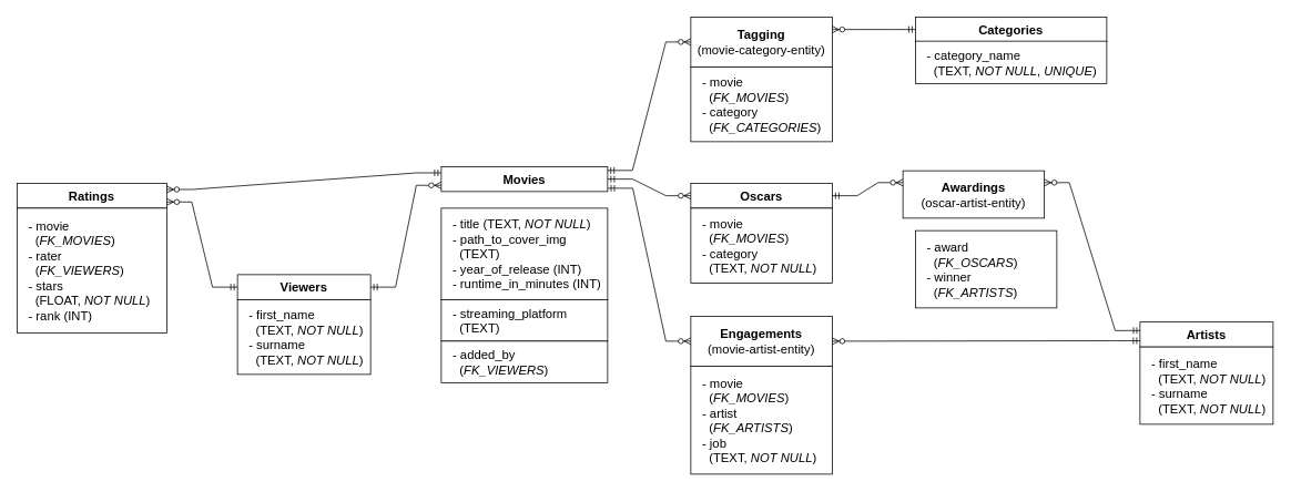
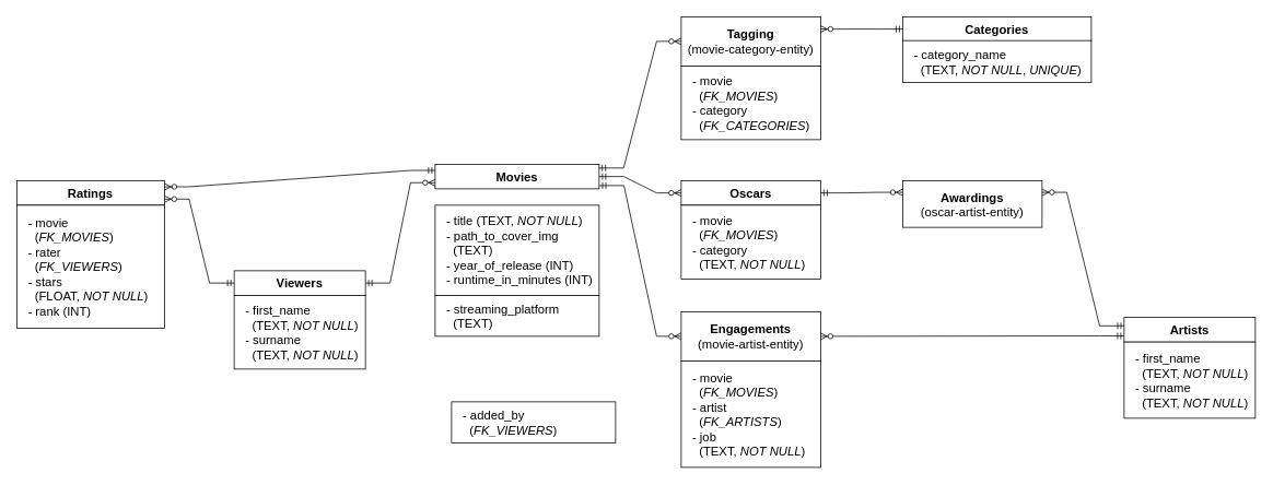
  <mxCell id="0" />
  <mxCell id="1" parent="0" />
  <mxCell id="2" value="&lt;font style=&quot;font-size: 15px;&quot;&gt;&lt;b&gt;Movies&lt;/b&gt;&lt;/font&gt;" style="rounded=0;whiteSpace=wrap;html=1;" parent="1" vertex="1"><mxGeometry x="530" y="200" width="200" height="30" as="geometry" /></mxCell>
  <mxCell id="3" value="&lt;font style=&quot;font-size: 15px;&quot;&gt;- title (TEXT, &lt;i&gt;NOT NULL&lt;/i&gt;)&lt;/font&gt;&lt;div&gt;&lt;font style=&quot;font-size: 15px;&quot;&gt;- path_to_cover_img&lt;/font&gt;&lt;/div&gt;&lt;div&gt;&lt;font style=&quot;font-size: 15px;&quot;&gt;&amp;nbsp; (TEXT)&lt;br&gt;&lt;/font&gt;&lt;div&gt;&lt;font style=&quot;font-size: 15px;&quot;&gt;- year_of_release (INT)&lt;/font&gt;&lt;/div&gt;&lt;div&gt;&lt;font style=&quot;font-size: 15px;&quot;&gt;- runtime_in_minutes (&lt;/font&gt;&lt;span style=&quot;font-size: 15px; background-color: transparent; color: light-dark(rgb(0, 0, 0), rgb(255, 255, 255));&quot;&gt;INT)&lt;/span&gt;&lt;/div&gt;&lt;/div&gt;" style="rounded=0;whiteSpace=wrap;html=1;align=left;spacingLeft=12;" parent="1" vertex="1"><mxGeometry x="530" y="250" width="200" height="110" as="geometry" /></mxCell>
  <mxCell id="4" value="&lt;span style=&quot;font-size: 15px;&quot;&gt;- streaming_platform&lt;/span&gt;&lt;div&gt;&lt;span style=&quot;font-size: 15px;&quot;&gt;&amp;nbsp; (TEXT)&lt;/span&gt;&lt;/div&gt;" style="rounded=0;whiteSpace=wrap;html=1;align=left;spacingLeft=12;" parent="1" vertex="1"><mxGeometry x="530" y="360" width="200" height="50" as="geometry" /></mxCell>
- <mxCell id="5" value="&lt;span style=&quot;font-size: 15px;&quot;&gt;- added_by&lt;/span&gt;&lt;div&gt;&lt;span style=&quot;font-size: 15px;&quot;&gt;&amp;nbsp; (&lt;i&gt;FK_VIEWERS&lt;/i&gt;)&lt;/span&gt;&lt;/div&gt;" style="rounded=0;whiteSpace=wrap;html=1;align=left;spacingLeft=12;" parent="1" vertex="1"><mxGeometry x="530" y="410" width="200" height="50" as="geometry" /></mxCell>
+ <mxCell id="5" value="&lt;span style=&quot;font-size: 15px;&quot;&gt;- added_by&lt;/span&gt;&lt;div&gt;&lt;span style=&quot;font-size: 15px;&quot;&gt;&amp;nbsp; (&lt;i&gt;FK_VIEWERS&lt;/i&gt;)&lt;/span&gt;&lt;/div&gt;" style="rounded=0;whiteSpace=wrap;html=1;align=left;spacingLeft=12;" parent="1" vertex="1"><mxGeometry x="550" y="490" width="200" height="50" as="geometry" /></mxCell>
  <mxCell id="6" value="&lt;font style=&quot;font-size: 15px;&quot;&gt;&lt;b&gt;Ratings&lt;/b&gt;&lt;/font&gt;" style="rounded=0;whiteSpace=wrap;html=1;" parent="1" vertex="1"><mxGeometry x="20" y="220" width="180" height="30" as="geometry" /></mxCell>
  <mxCell id="7" value="&lt;span style=&quot;font-size: 15px;&quot;&gt;- movie&lt;/span&gt;&lt;div&gt;&lt;span style=&quot;font-size: 15px;&quot;&gt;&amp;nbsp; (&lt;i&gt;FK_MOVIES&lt;/i&gt;)&lt;/span&gt;&lt;div&gt;&lt;span style=&quot;font-size: 15px;&quot;&gt;- rater&lt;/span&gt;&lt;/div&gt;&lt;div&gt;&lt;span style=&quot;font-size: 15px;&quot;&gt;&amp;nbsp; (&lt;i&gt;FK_VIEWERS&lt;/i&gt;)&lt;/span&gt;&lt;/div&gt;&lt;div&gt;&lt;span style=&quot;font-size: 15px;&quot;&gt;- stars&lt;/span&gt;&lt;/div&gt;&lt;div&gt;&lt;span style=&quot;font-size: 15px;&quot;&gt;&amp;nbsp; (FLOAT, &lt;i&gt;NOT NULL&lt;/i&gt;)&lt;/span&gt;&lt;/div&gt;&lt;div&gt;&lt;span style=&quot;font-size: 15px;&quot;&gt;- rank (INT)&lt;/span&gt;&lt;/div&gt;&lt;/div&gt;" style="rounded=0;whiteSpace=wrap;html=1;align=left;spacingLeft=12;" parent="1" vertex="1"><mxGeometry x="20" y="250" width="180" height="150" as="geometry" /></mxCell>
  <mxCell id="8" value="" style="edgeStyle=entityRelationEdgeStyle;fontSize=12;html=1;endArrow=ERzeroToMany;startArrow=ERmandOne;rounded=0;exitX=0;exitY=0.25;exitDx=0;exitDy=0;entryX=1;entryY=0.25;entryDx=0;entryDy=0;" parent="1" source="2" target="6" edge="1"><mxGeometry width="100" height="100" relative="1" as="geometry"><mxPoint x="750" y="610" as="sourcePoint" /><mxPoint x="850" y="510" as="targetPoint" /></mxGeometry></mxCell>
  <mxCell id="9" value="&lt;font style=&quot;font-size: 15px;&quot;&gt;&lt;b&gt;Oscars&lt;/b&gt;&lt;/font&gt;" style="rounded=0;whiteSpace=wrap;html=1;" parent="1" vertex="1"><mxGeometry x="830" y="220" width="170" height="30" as="geometry" /></mxCell>
  <mxCell id="10" value="&lt;div&gt;&lt;span style=&quot;font-size: 15px;&quot;&gt;- movie&lt;/span&gt;&lt;/div&gt;&lt;div&gt;&lt;span style=&quot;font-size: 15px;&quot;&gt;&amp;nbsp; (&lt;i&gt;FK_MOVIES&lt;/i&gt;)&lt;/span&gt;&lt;/div&gt;&lt;div&gt;&lt;div&gt;&lt;div&gt;&lt;span style=&quot;font-size: 15px;&quot;&gt;- category&lt;/span&gt;&lt;/div&gt;&lt;div&gt;&lt;span style=&quot;font-size: 15px;&quot;&gt;&amp;nbsp; (TEXT, &lt;i&gt;NOT NULL&lt;/i&gt;)&lt;/span&gt;&lt;/div&gt;&lt;/div&gt;&lt;/div&gt;" style="rounded=0;whiteSpace=wrap;html=1;align=left;spacingLeft=12;" parent="1" vertex="1"><mxGeometry x="830" y="250" width="170" height="90" as="geometry" /></mxCell>
  <mxCell id="11" value="" style="edgeStyle=entityRelationEdgeStyle;fontSize=12;html=1;endArrow=ERzeroToMany;startArrow=ERmandOne;rounded=0;entryX=0;entryY=0.5;entryDx=0;entryDy=0;exitX=1;exitY=0.5;exitDx=0;exitDy=0;" parent="1" source="2" target="9" edge="1"><mxGeometry width="100" height="100" relative="1" as="geometry"><mxPoint x="720" y="380" as="sourcePoint" /><mxPoint x="820" y="280" as="targetPoint" /></mxGeometry></mxCell>
  <mxCell id="12" value="&lt;font style=&quot;font-size: 15px;&quot;&gt;&lt;b&gt;Artists&lt;/b&gt;&lt;/font&gt;" style="rounded=0;whiteSpace=wrap;html=1;" parent="1" vertex="1"><mxGeometry x="1370" y="387" width="160" height="30" as="geometry" /></mxCell>
  <mxCell id="13" value="&lt;span style=&quot;font-size: 15px;&quot;&gt;- first_name&amp;nbsp;&lt;/span&gt;&lt;div&gt;&lt;span style=&quot;font-size: 15px;&quot;&gt;&amp;nbsp; (TEXT, &lt;i&gt;NOT NULL&lt;/i&gt;)&lt;/span&gt;&lt;div&gt;&lt;span style=&quot;font-size: 15px;&quot;&gt;- surname&amp;nbsp;&lt;/span&gt;&lt;/div&gt;&lt;div&gt;&lt;span style=&quot;font-size: 15px;&quot;&gt;&amp;nbsp; (TEXT, &lt;i&gt;NOT NULL&lt;/i&gt;)&lt;/span&gt;&lt;/div&gt;&lt;/div&gt;" style="rounded=0;whiteSpace=wrap;html=1;align=left;spacingLeft=12;" parent="1" vertex="1"><mxGeometry x="1370" y="417" width="160" height="93" as="geometry" /></mxCell>
  <mxCell id="14" value="&lt;font style=&quot;font-size: 15px;&quot;&gt;&lt;b&gt;Viewers&lt;/b&gt;&lt;/font&gt;" style="rounded=0;whiteSpace=wrap;html=1;" parent="1" vertex="1"><mxGeometry x="285" y="330" width="160" height="30" as="geometry" /></mxCell>
  <mxCell id="15" value="&lt;span style=&quot;font-size: 15px;&quot;&gt;- first_name&amp;nbsp;&lt;/span&gt;&lt;div&gt;&lt;span style=&quot;font-size: 15px;&quot;&gt;&amp;nbsp; (TEXT, &lt;i&gt;NOT NULL&lt;/i&gt;)&lt;/span&gt;&lt;div&gt;&lt;span style=&quot;font-size: 15px;&quot;&gt;- surname&amp;nbsp;&lt;/span&gt;&lt;/div&gt;&lt;div&gt;&lt;span style=&quot;font-size: 15px;&quot;&gt;&amp;nbsp; (TEXT, &lt;i&gt;NOT NULL&lt;/i&gt;)&lt;/span&gt;&lt;/div&gt;&lt;/div&gt;" style="rounded=0;whiteSpace=wrap;html=1;align=left;spacingLeft=12;" parent="1" vertex="1"><mxGeometry x="285" y="360" width="160" height="90" as="geometry" /></mxCell>
  <mxCell id="16" value="" style="edgeStyle=entityRelationEdgeStyle;fontSize=12;html=1;endArrow=ERzeroToMany;startArrow=ERmandOne;rounded=0;exitX=1;exitY=0.5;exitDx=0;exitDy=0;entryX=0;entryY=0.75;entryDx=0;entryDy=0;" parent="1" source="14" target="2" edge="1"><mxGeometry width="100" height="100" relative="1" as="geometry"><mxPoint x="430" y="660" as="sourcePoint" /><mxPoint x="530" y="560" as="targetPoint" /></mxGeometry></mxCell>
  <mxCell id="17" value="" style="edgeStyle=entityRelationEdgeStyle;fontSize=12;html=1;endArrow=ERzeroToMany;startArrow=ERmandOne;rounded=0;exitX=0;exitY=0.5;exitDx=0;exitDy=0;entryX=1;entryY=0.75;entryDx=0;entryDy=0;" parent="1" source="14" target="6" edge="1"><mxGeometry width="100" height="100" relative="1" as="geometry"><mxPoint x="230" y="650" as="sourcePoint" /><mxPoint x="330" y="550" as="targetPoint" /></mxGeometry></mxCell>
  <mxCell id="18" value="&lt;font style=&quot;font-size: 15px;&quot;&gt;&lt;b&gt;Engagements&lt;/b&gt;&lt;/font&gt;&lt;div&gt;&lt;font style=&quot;font-size: 15px;&quot;&gt;(movie-artist-entity)&lt;/font&gt;&lt;/div&gt;" style="rounded=0;whiteSpace=wrap;html=1;" parent="1" vertex="1"><mxGeometry x="830" y="380" width="170" height="60" as="geometry" /></mxCell>
  <mxCell id="19" value="&lt;div&gt;&lt;span style=&quot;font-size: 15px;&quot;&gt;- movie&lt;/span&gt;&lt;/div&gt;&lt;div&gt;&lt;span style=&quot;font-size: 15px;&quot;&gt;&amp;nbsp; (&lt;i&gt;FK_MOVIES&lt;/i&gt;)&lt;/span&gt;&lt;/div&gt;&lt;span style=&quot;font-size: 15px;&quot;&gt;- artist&lt;/span&gt;&lt;div&gt;&lt;span style=&quot;font-size: 15px; background-color: transparent; color: light-dark(rgb(0, 0, 0), rgb(255, 255, 255));&quot;&gt;&amp;nbsp; (&lt;/span&gt;&lt;i style=&quot;font-size: 15px; background-color: transparent; color: light-dark(rgb(0, 0, 0), rgb(255, 255, 255));&quot;&gt;FK_ARTISTS&lt;/i&gt;&lt;span style=&quot;font-size: 15px; background-color: transparent; color: light-dark(rgb(0, 0, 0), rgb(255, 255, 255));&quot;&gt;)&lt;/span&gt;&lt;div&gt;&lt;div&gt;&lt;span style=&quot;font-size: 15px;&quot;&gt;- job&amp;nbsp;&lt;/span&gt;&lt;/div&gt;&lt;div&gt;&lt;span style=&quot;font-size: 15px;&quot;&gt;&amp;nbsp; (TEXT, &lt;i&gt;NOT NULL&lt;/i&gt;)&lt;/span&gt;&lt;/div&gt;&lt;/div&gt;&lt;/div&gt;" style="rounded=0;whiteSpace=wrap;html=1;align=left;spacingLeft=12;" parent="1" vertex="1"><mxGeometry x="830" y="440" width="170" height="130" as="geometry" /></mxCell>
  <mxCell id="20" value="" style="edgeStyle=entityRelationEdgeStyle;fontSize=12;html=1;endArrow=ERzeroToMany;startArrow=ERmandOne;rounded=0;entryX=0;entryY=0.5;entryDx=0;entryDy=0;exitX=1.001;exitY=0.867;exitDx=0;exitDy=0;exitPerimeter=0;" parent="1" source="2" target="18" edge="1"><mxGeometry width="100" height="100" relative="1" as="geometry"><mxPoint x="740" y="370" as="sourcePoint" /><mxPoint x="790" y="330" as="targetPoint" /></mxGeometry></mxCell>
- <mxCell id="21" value="&lt;font style=&quot;font-size: 15px;&quot;&gt;&lt;b&gt;Awardings&lt;/b&gt;&lt;/font&gt;&lt;div&gt;&lt;font style=&quot;font-size: 15px;&quot;&gt;(oscar-artist-entity)&lt;/font&gt;&lt;/div&gt;" style="rounded=0;whiteSpace=wrap;html=1;" parent="1" vertex="1"><mxGeometry x="1085" y="205" width="170" height="57" as="geometry" /></mxCell>
- <mxCell id="22" value="&lt;font style=&quot;font-size: 15px;&quot;&gt;- award&amp;nbsp;&lt;/font&gt;&lt;div&gt;&lt;font style=&quot;font-size: 15px;&quot;&gt;&amp;nbsp; (&lt;i&gt;FK_OSCARS&lt;/i&gt;)&lt;/font&gt;&lt;div&gt;&lt;font style=&quot;font-size: 15px;&quot;&gt;- winner&lt;/font&gt;&lt;/div&gt;&lt;div&gt;&lt;font style=&quot;font-size: 15px;&quot;&gt;&amp;nbsp; (&lt;i&gt;FK_ARTISTS&lt;/i&gt;)&lt;/font&gt;&lt;/div&gt;&lt;/div&gt;" style="rounded=0;whiteSpace=wrap;html=1;align=left;spacingLeft=12;" parent="1" vertex="1"><mxGeometry x="1100" y="277" width="170" height="93" as="geometry" /></mxCell>
+ <mxCell id="21" value="&lt;font style=&quot;font-size: 15px;&quot;&gt;&lt;b&gt;Awardings&lt;/b&gt;&lt;/font&gt;&lt;div&gt;&lt;font style=&quot;font-size: 15px;&quot;&gt;(oscar-artist-entity)&lt;/font&gt;&lt;/div&gt;" style="rounded=0;whiteSpace=wrap;html=1;" parent="1" vertex="1"><mxGeometry x="1100" y="220" width="170" height="57" as="geometry" /></mxCell>
  <mxCell id="23" value="" style="edgeStyle=entityRelationEdgeStyle;fontSize=12;html=1;endArrow=ERzeroToMany;startArrow=ERmandOne;rounded=0;exitX=1;exitY=0.5;exitDx=0;exitDy=0;entryX=0;entryY=0.25;entryDx=0;entryDy=0;" parent="1" source="9" target="21" edge="1"><mxGeometry width="100" height="100" relative="1" as="geometry"><mxPoint x="1070" y="220" as="sourcePoint" /><mxPoint x="1170" y="120" as="targetPoint" /></mxGeometry></mxCell>
  <mxCell id="24" value="" style="edgeStyle=entityRelationEdgeStyle;fontSize=12;html=1;endArrow=ERzeroToMany;startArrow=ERmandOne;rounded=0;entryX=1;entryY=0.5;entryDx=0;entryDy=0;exitX=0;exitY=0.75;exitDx=0;exitDy=0;" parent="1" source="12" target="18" edge="1"><mxGeometry width="100" height="100" relative="1" as="geometry"><mxPoint x="1180" y="530" as="sourcePoint" /><mxPoint x="1280" y="430" as="targetPoint" /></mxGeometry></mxCell>
  <mxCell id="25" value="" style="edgeStyle=entityRelationEdgeStyle;fontSize=12;html=1;endArrow=ERzeroToMany;startArrow=ERmandOne;rounded=0;entryX=1;entryY=0.25;entryDx=0;entryDy=0;exitX=0.001;exitY=0.342;exitDx=0;exitDy=0;exitPerimeter=0;" parent="1" source="12" target="21" edge="1"><mxGeometry width="100" height="100" relative="1" as="geometry"><mxPoint x="1390" y="340" as="sourcePoint" /><mxPoint x="1460" y="210" as="targetPoint" /></mxGeometry></mxCell>
  <mxCell id="26" value="&lt;font style=&quot;font-size: 15px;&quot;&gt;&lt;b&gt;Tagging&lt;/b&gt;&lt;/font&gt;&lt;div&gt;&lt;font style=&quot;font-size: 15px;&quot;&gt;(movie-category-entity)&lt;/font&gt;&lt;/div&gt;" style="rounded=0;whiteSpace=wrap;html=1;" vertex="1" parent="1"><mxGeometry x="830" y="20" width="170" height="60" as="geometry" /></mxCell>
  <mxCell id="27" value="&lt;div&gt;&lt;span style=&quot;font-size: 15px;&quot;&gt;- movie&lt;/span&gt;&lt;/div&gt;&lt;div&gt;&lt;span style=&quot;font-size: 15px;&quot;&gt;&amp;nbsp; (&lt;i&gt;FK_MOVIES&lt;/i&gt;)&lt;/span&gt;&lt;/div&gt;&lt;div&gt;&lt;div&gt;&lt;div&gt;&lt;span style=&quot;font-size: 15px;&quot;&gt;- category&amp;nbsp;&lt;/span&gt;&lt;/div&gt;&lt;div&gt;&lt;span style=&quot;font-size: 15px;&quot;&gt;&amp;nbsp; (&lt;i&gt;FK_CATEGORIES&lt;/i&gt;)&lt;/span&gt;&lt;/div&gt;&lt;/div&gt;&lt;/div&gt;" style="rounded=0;whiteSpace=wrap;html=1;align=left;spacingLeft=12;" vertex="1" parent="1"><mxGeometry x="830" y="80" width="170" height="90" as="geometry" /></mxCell>
  <mxCell id="28" value="" style="edgeStyle=entityRelationEdgeStyle;fontSize=12;html=1;endArrow=ERzeroToMany;startArrow=ERmandOne;rounded=0;entryX=0;entryY=0.5;entryDx=0;entryDy=0;exitX=0.999;exitY=0.153;exitDx=0;exitDy=0;exitPerimeter=0;" edge="1" parent="1" source="2" target="26"><mxGeometry width="100" height="100" relative="1" as="geometry"><mxPoint x="700" y="180" as="sourcePoint" /><mxPoint x="800" y="80" as="targetPoint" /></mxGeometry></mxCell>
  <mxCell id="29" value="&lt;font style=&quot;font-size: 15px;&quot;&gt;&lt;b&gt;Categories&lt;/b&gt;&lt;/font&gt;" style="rounded=0;whiteSpace=wrap;html=1;" vertex="1" parent="1"><mxGeometry x="1100" y="20" width="230" height="30" as="geometry" /></mxCell>
  <mxCell id="30" value="&lt;span style=&quot;font-size: 15px;&quot;&gt;- category_name&lt;/span&gt;&lt;div&gt;&lt;span style=&quot;font-size: 15px;&quot;&gt;&amp;nbsp; (TEXT, &lt;i&gt;NOT NULL&lt;/i&gt;,&amp;nbsp;&lt;/span&gt;&lt;span style=&quot;font-size: 15px; background-color: transparent; color: light-dark(rgb(0, 0, 0), rgb(255, 255, 255));&quot;&gt;&lt;i&gt;UNIQUE&lt;/i&gt;)&lt;/span&gt;&lt;/div&gt;" style="rounded=0;whiteSpace=wrap;html=1;align=left;spacingLeft=12;" vertex="1" parent="1"><mxGeometry x="1100" y="49" width="230" height="51" as="geometry" /></mxCell>
  <mxCell id="31" value="" style="edgeStyle=entityRelationEdgeStyle;fontSize=12;html=1;endArrow=ERzeroToMany;startArrow=ERmandOne;rounded=0;exitX=0;exitY=0.5;exitDx=0;exitDy=0;entryX=1;entryY=0.25;entryDx=0;entryDy=0;" edge="1" parent="1" source="29" target="26"><mxGeometry width="100" height="100" relative="1" as="geometry"><mxPoint x="1060" y="30" as="sourcePoint" /><mxPoint x="1160" y="-70" as="targetPoint" /></mxGeometry></mxCell>
